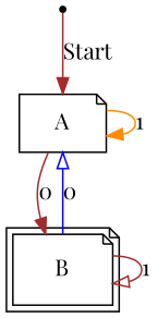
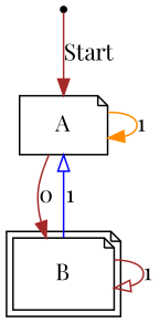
  digraph {
    fontname="Playfair Display"
    node [fontname="Playfair Display" shape=note]
    edge [arrowhead=normal color=brown fontname="Playfair Display"]
    A
    B [peripheries=2]
    start [shape=point]
    A -> A [color=darkorange label=1]
    A -> B [label=0]
-   B -> A [arrowhead=onormal color=blue label=0]
+   B -> A [arrowhead=onormal color=blue label=1]
    B -> B [arrowhead=onormal label=1]
    start -> A [label=Start]
  }
